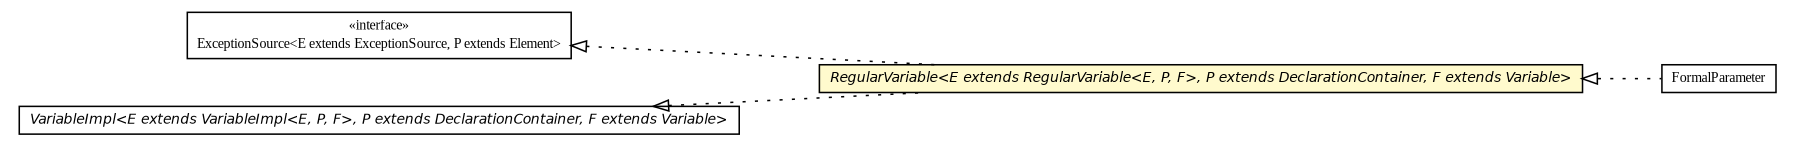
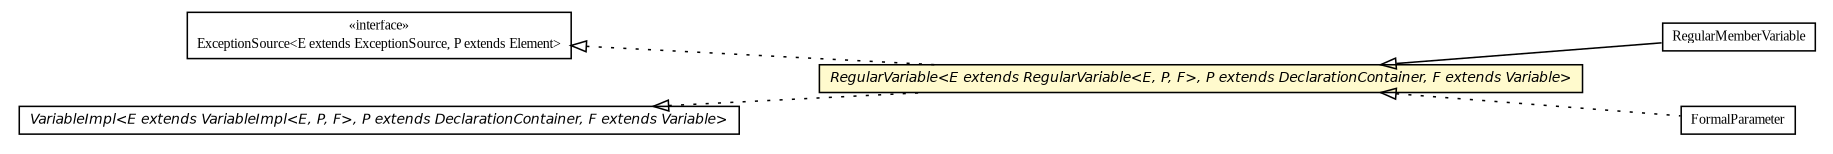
  digraph {
    nodesep=0.25
    ranksep=0.5
    rankdir=LR
    fontname="Liberation Serif"
    node [fontcolor=black fontname="Liberation Serif" fontsize=9.0 shape=plaintext]
    edge [arrowtail=empty dir=back fontname="Liberation Serif" fontsize=10 headport=p labelfontname=Helvetica labelfontsize=10 style=dotted tailport=p]
    n1 [label=<<table title="chameleon.core.statement.ExceptionSource" border="0" cellborder="1" cellspacing="0" cellpadding="2" port="p" href="../statement/ExceptionSource.html"> 		<tr><td><table border="0" cellspacing="0" cellpadding="1"> <tr><td align="center" balign="center"> &#171;interface&#187; </td></tr> <tr><td align="center" balign="center"> ExceptionSource&lt;E extends ExceptionSource, P extends Element&gt; </td></tr> 		</table></td></tr> 		</table>>]
    n2 [label=<<table title="chameleon.core.variable.RegularVariable" border="0" cellborder="1" cellspacing="0" cellpadding="2" port="p" bgcolor="lemonChiffon" href="./RegularVariable.html"> 		<tr><td><table border="0" cellspacing="0" cellpadding="1"> <tr><td align="center" balign="center"><font face="Helvetica-Oblique"> RegularVariable&lt;E extends RegularVariable&lt;E, P, F&gt;, P extends DeclarationContainer, F extends Variable&gt; </font></td></tr> 		</table></td></tr> 		</table>>]
    n3 [label=<<table title="chameleon.core.variable.VariableImpl" border="0" cellborder="1" cellspacing="0" cellpadding="2" port="p" href="./VariableImpl.html"> 		<tr><td><table border="0" cellspacing="0" cellpadding="1"> <tr><td align="center" balign="center"><font face="Helvetica-Oblique"> VariableImpl&lt;E extends VariableImpl&lt;E, P, F&gt;, P extends DeclarationContainer, F extends Variable&gt; </font></td></tr> 		</table></td></tr> 		</table>>]
+   n4 [label=<<table title="chameleon.core.variable.RegularMemberVariable" border="0" cellborder="1" cellspacing="0" cellpadding="2" port="p" href="./RegularMemberVariable.html"> 		<tr><td><table border="0" cellspacing="0" cellpadding="1"> <tr><td align="center" balign="center"> RegularMemberVariable </td></tr> 		</table></td></tr> 		</table>>]
    n5 [label=<<table title="chameleon.core.variable.FormalParameter" border="0" cellborder="1" cellspacing="0" cellpadding="2" port="p" href="./FormalParameter.html"> 		<tr><td><table border="0" cellspacing="0" cellpadding="1"> <tr><td align="center" balign="center"> FormalParameter </td></tr> 		</table></td></tr> 		</table>>]
    n1 -> n2
+   n2 -> n4 [style=solid]
    n2 -> n5
    n3 -> n2
  }
